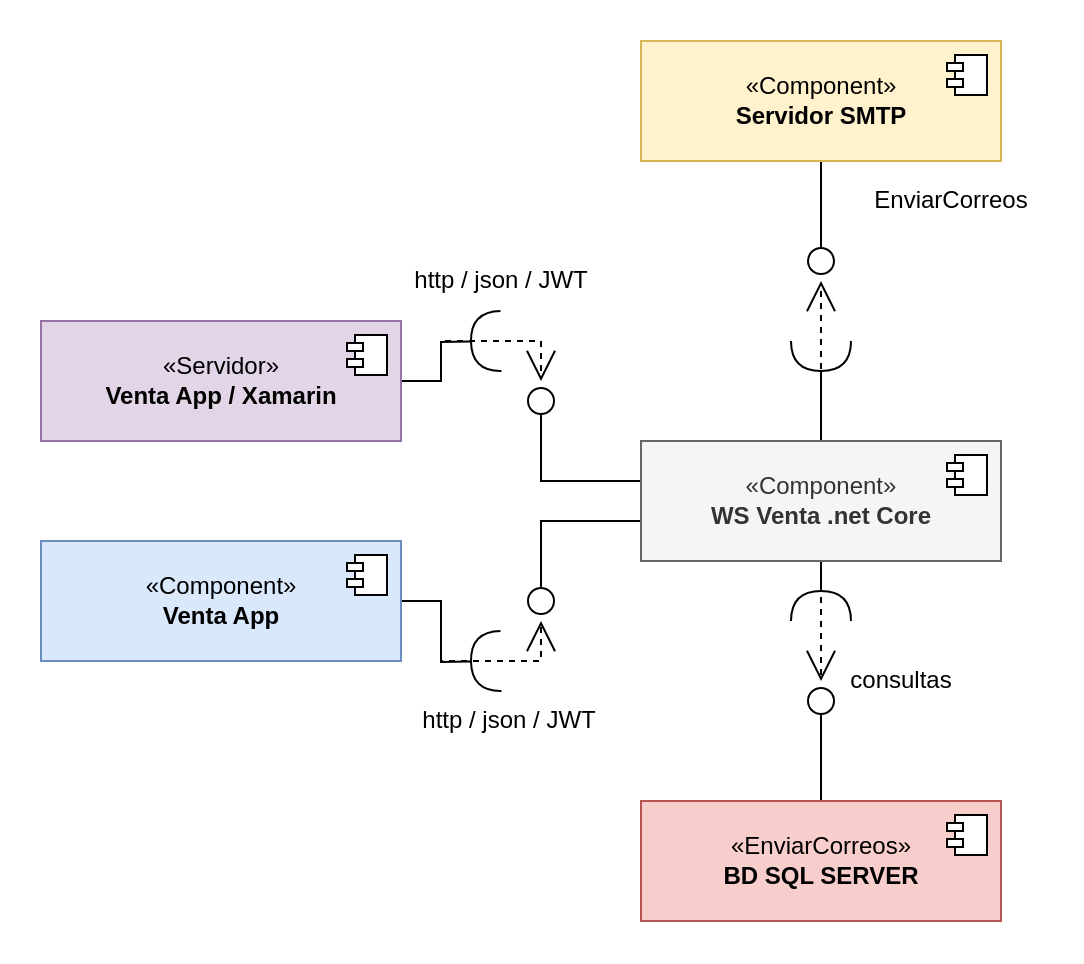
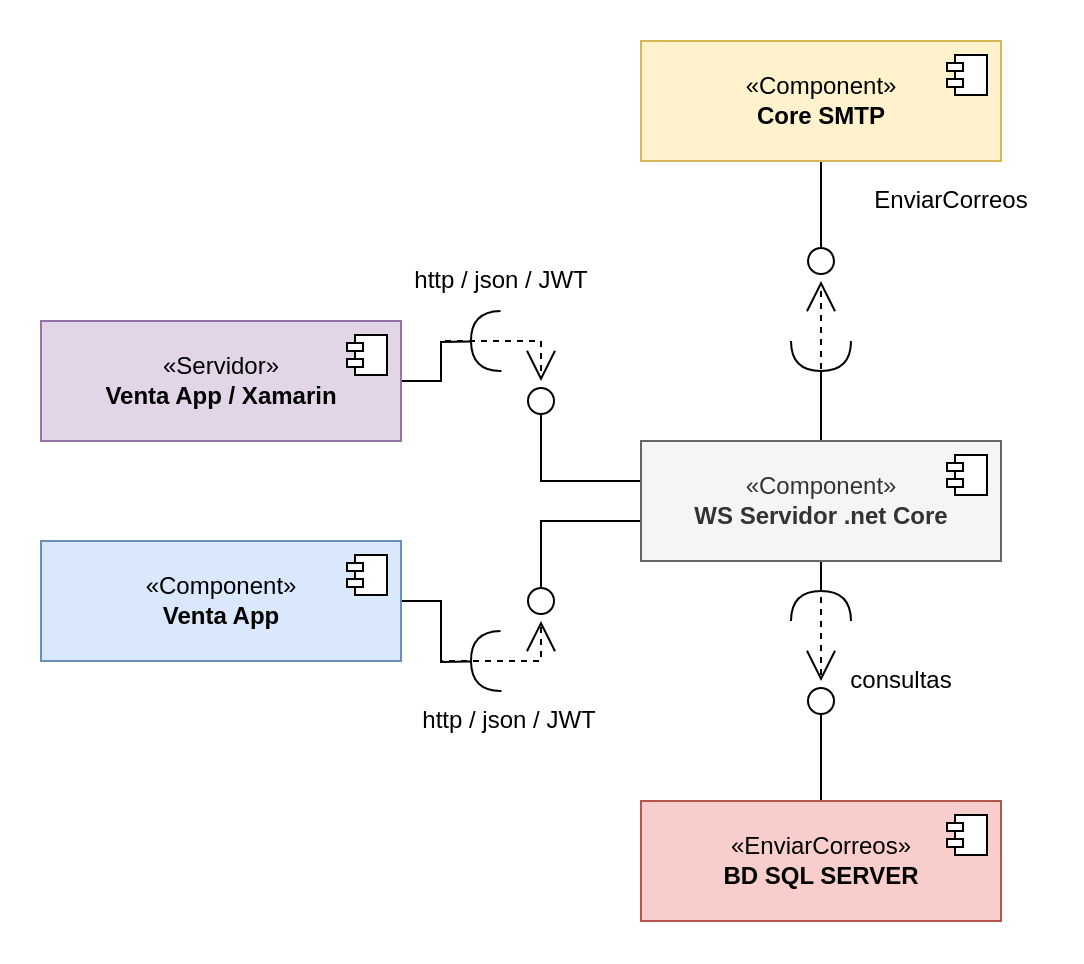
  <mxCell id="0" />
  <mxCell id="1" parent="0" />
  <mxCell id="2" style="edgeStyle=orthogonalEdgeStyle;rounded=0;orthogonalLoop=1;jettySize=auto;html=1;endArrow=halfCircle;endFill=0;startSize=8;endSize=13;" edge="1" parent="1" source="8"><mxGeometry relative="1" as="geometry"><mxPoint x="410" y="310" as="targetPoint" /><Array as="points"><mxPoint x="410" y="310" /><mxPoint x="410" y="310" /></Array></mxGeometry></mxCell>
  <mxCell id="3" style="edgeStyle=orthogonalEdgeStyle;rounded=0;orthogonalLoop=1;jettySize=auto;html=1;endArrow=open;endFill=0;startSize=8;endSize=13;dashed=1;" edge="1" parent="1" source="8"><mxGeometry relative="1" as="geometry"><mxPoint x="410" y="340" as="targetPoint" /></mxGeometry></mxCell>
  <mxCell id="4" style="edgeStyle=orthogonalEdgeStyle;rounded=0;orthogonalLoop=1;jettySize=auto;html=1;dashed=1;endArrow=open;endFill=0;startSize=8;endSize=13;" edge="1" parent="1" source="8"><mxGeometry relative="1" as="geometry"><mxPoint x="410" y="140" as="targetPoint" /></mxGeometry></mxCell>
  <mxCell id="5" style="edgeStyle=orthogonalEdgeStyle;rounded=0;orthogonalLoop=1;jettySize=auto;html=1;endArrow=halfCircle;endFill=0;startSize=8;endSize=13;" edge="1" parent="1" source="8"><mxGeometry relative="1" as="geometry"><mxPoint x="410" y="170" as="targetPoint" /></mxGeometry></mxCell>
  <mxCell id="6" style="edgeStyle=orthogonalEdgeStyle;rounded=0;orthogonalLoop=1;jettySize=auto;html=1;endArrow=oval;endFill=0;startSize=8;endSize=13;" edge="1" parent="1" source="8"><mxGeometry relative="1" as="geometry"><mxPoint x="270" y="200" as="targetPoint" /><Array as="points"><mxPoint x="270" y="240" /></Array></mxGeometry></mxCell>
  <mxCell id="7" style="edgeStyle=orthogonalEdgeStyle;rounded=0;orthogonalLoop=1;jettySize=auto;html=1;endArrow=oval;endFill=0;startSize=8;endSize=13;" edge="1" parent="1" source="8"><mxGeometry relative="1" as="geometry"><mxPoint x="270" y="300" as="targetPoint" /><Array as="points"><mxPoint x="270" y="260" /></Array></mxGeometry></mxCell>
- <mxCell id="8" value="«Component»&lt;br&gt;&lt;b&gt;WS Venta .net Core&lt;/b&gt;" style="html=1;dropTarget=0;fillColor=#f5f5f5;strokeColor=#666666;fontColor=#333333;" vertex="1" parent="1"><mxGeometry x="320" y="220" width="180" height="60" as="geometry" /></mxCell>
+ <mxCell id="8" value="«Component»&lt;br&gt;&lt;b&gt;WS Servidor .net Core&lt;/b&gt;" style="html=1;dropTarget=0;fillColor=#f5f5f5;strokeColor=#666666;fontColor=#333333;" vertex="1" parent="1"><mxGeometry x="320" y="220" width="180" height="60" as="geometry" /></mxCell>
  <mxCell id="9" value="" style="shape=module;jettyWidth=8;jettyHeight=4;" vertex="1" parent="8"><mxGeometry x="1" width="20" height="20" relative="1" as="geometry"><mxPoint x="-27" y="7" as="offset" /></mxGeometry></mxCell>
  <mxCell id="10" style="edgeStyle=orthogonalEdgeStyle;rounded=0;orthogonalLoop=1;jettySize=auto;html=1;endArrow=halfCircle;endFill=0;startSize=8;endSize=13;" edge="1" parent="1" source="12"><mxGeometry relative="1" as="geometry"><mxPoint x="250" y="330" as="targetPoint" /></mxGeometry></mxCell>
  <mxCell id="11" style="edgeStyle=orthogonalEdgeStyle;rounded=0;orthogonalLoop=1;jettySize=auto;html=1;endArrow=open;endFill=0;startSize=8;endSize=13;dashed=1;" edge="1" parent="1" source="12"><mxGeometry relative="1" as="geometry"><mxPoint x="270" y="310" as="targetPoint" /><Array as="points"><mxPoint x="220" y="300" /><mxPoint x="220" y="330" /></Array></mxGeometry></mxCell>
  <mxCell id="12" value="«Component»&lt;br&gt;&lt;b&gt;Venta App&lt;/b&gt;" style="html=1;dropTarget=0;fillColor=#dae8fc;strokeColor=#6c8ebf;" vertex="1" parent="1"><mxGeometry x="20" y="270" width="180" height="60" as="geometry" /></mxCell>
  <mxCell id="13" value="" style="shape=module;jettyWidth=8;jettyHeight=4;" vertex="1" parent="12"><mxGeometry x="1" width="20" height="20" relative="1" as="geometry"><mxPoint x="-27" y="7" as="offset" /></mxGeometry></mxCell>
  <mxCell id="14" style="edgeStyle=orthogonalEdgeStyle;rounded=0;orthogonalLoop=1;jettySize=auto;html=1;endArrow=halfCircle;endFill=0;startSize=8;endSize=13;" edge="1" parent="1" source="16"><mxGeometry relative="1" as="geometry"><mxPoint x="250" y="170" as="targetPoint" /></mxGeometry></mxCell>
  <mxCell id="15" style="edgeStyle=orthogonalEdgeStyle;rounded=0;orthogonalLoop=1;jettySize=auto;html=1;dashed=1;endArrow=open;endFill=0;startSize=8;endSize=13;" edge="1" parent="1" source="16"><mxGeometry relative="1" as="geometry"><mxPoint x="270" y="190" as="targetPoint" /><Array as="points"><mxPoint x="220" y="190" /><mxPoint x="220" y="170" /></Array></mxGeometry></mxCell>
  <mxCell id="16" value="«Servidor»&lt;br&gt;&lt;b&gt;Venta App / Xamarin&lt;/b&gt;" style="html=1;dropTarget=0;fillColor=#e1d5e7;strokeColor=#9673a6;" vertex="1" parent="1"><mxGeometry x="20" y="160" width="180" height="60" as="geometry" /></mxCell>
  <mxCell id="17" value="" style="shape=module;jettyWidth=8;jettyHeight=4;" vertex="1" parent="16"><mxGeometry x="1" width="20" height="20" relative="1" as="geometry"><mxPoint x="-27" y="7" as="offset" /></mxGeometry></mxCell>
  <mxCell id="18" style="edgeStyle=orthogonalEdgeStyle;rounded=0;orthogonalLoop=1;jettySize=auto;html=1;endArrow=oval;endFill=0;startSize=8;endSize=13;" edge="1" parent="1" source="19"><mxGeometry relative="1" as="geometry"><mxPoint x="410" y="350" as="targetPoint" /></mxGeometry></mxCell>
  <mxCell id="19" value="«EnviarCorreos»&lt;br&gt;&lt;b&gt;BD SQL SERVER&lt;/b&gt;" style="html=1;dropTarget=0;fillColor=#f8cecc;strokeColor=#b85450;" vertex="1" parent="1"><mxGeometry x="320" y="400" width="180" height="60" as="geometry" /></mxCell>
  <mxCell id="20" value="" style="shape=module;jettyWidth=8;jettyHeight=4;" vertex="1" parent="19"><mxGeometry x="1" width="20" height="20" relative="1" as="geometry"><mxPoint x="-27" y="7" as="offset" /></mxGeometry></mxCell>
  <mxCell id="21" style="edgeStyle=orthogonalEdgeStyle;rounded=0;orthogonalLoop=1;jettySize=auto;html=1;endArrow=oval;endFill=0;startSize=8;endSize=13;" edge="1" parent="1" source="22"><mxGeometry relative="1" as="geometry"><mxPoint x="410" y="130" as="targetPoint" /></mxGeometry></mxCell>
- <mxCell id="22" value="«Component»&lt;br&gt;&lt;b&gt;Servidor SMTP&lt;/b&gt;" style="html=1;dropTarget=0;fillColor=#fff2cc;strokeColor=#d6b656;" vertex="1" parent="1"><mxGeometry x="320" y="20" width="180" height="60" as="geometry" /></mxCell>
+ <mxCell id="22" value="«Component»&lt;br&gt;&lt;b&gt;Core SMTP&lt;/b&gt;" style="html=1;dropTarget=0;fillColor=#fff2cc;strokeColor=#d6b656;" vertex="1" parent="1"><mxGeometry x="320" y="20" width="180" height="60" as="geometry" /></mxCell>
  <mxCell id="23" value="" style="shape=module;jettyWidth=8;jettyHeight=4;" vertex="1" parent="22"><mxGeometry x="1" width="20" height="20" relative="1" as="geometry"><mxPoint x="-27" y="7" as="offset" /></mxGeometry></mxCell>
  <mxCell id="24" value="consultas" style="text;html=1;align=center;verticalAlign=middle;resizable=0;points=[];autosize=1;strokeColor=none;" vertex="1" parent="1"><mxGeometry x="415" y="330" width="70" height="20" as="geometry" /></mxCell>
  <mxCell id="25" value="EnviarCorreos" style="text;html=1;align=center;verticalAlign=middle;resizable=0;points=[];autosize=1;strokeColor=none;" vertex="1" parent="1"><mxGeometry x="430" y="90" width="90" height="20" as="geometry" /></mxCell>
  <mxCell id="26" value="http / json / JWT" style="text;html=1;align=center;verticalAlign=middle;resizable=0;points=[];autosize=1;strokeColor=none;" vertex="1" parent="1"><mxGeometry x="200" y="130" width="100" height="20" as="geometry" /></mxCell>
  <mxCell id="27" value="http / json / JWT" style="text;html=1;align=center;verticalAlign=middle;resizable=0;points=[];autosize=1;strokeColor=none;" vertex="1" parent="1"><mxGeometry x="204" y="350" width="100" height="20" as="geometry" /></mxCell>
